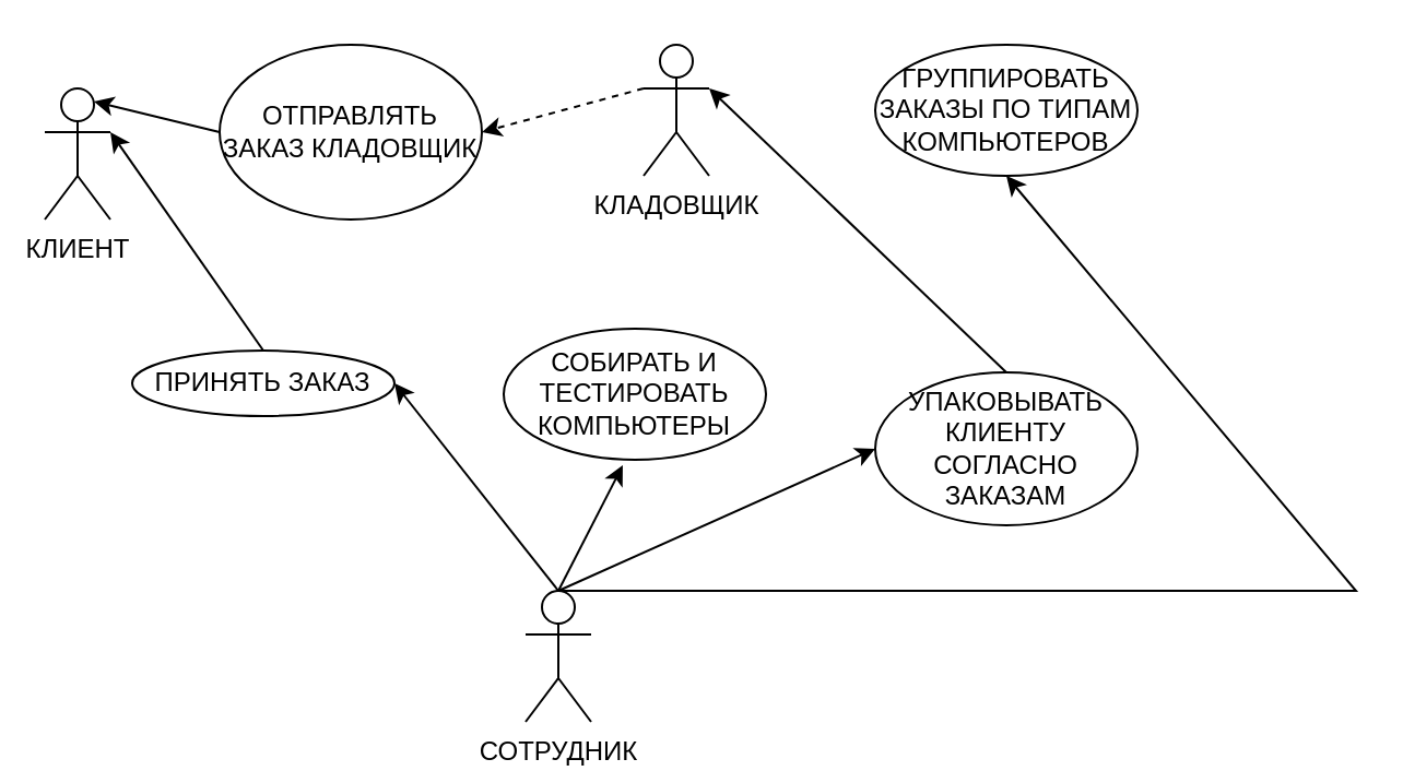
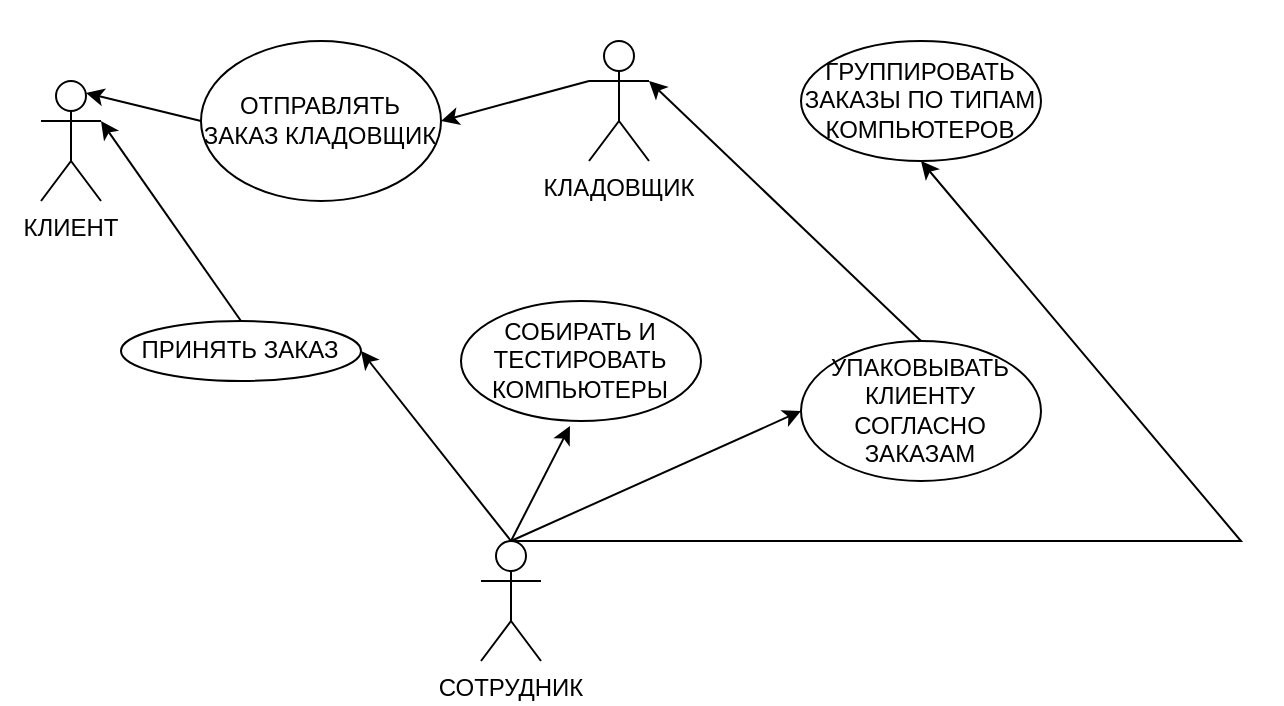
  <mxCell id="0" />
  <mxCell id="1" parent="0" />
  <mxCell id="2" value="КЛИЕНТ" style="shape=umlActor;verticalLabelPosition=bottom;verticalAlign=top;html=1;outlineConnect=0;" vertex="1" parent="1"><mxGeometry x="20" y="40" width="30" height="60" as="geometry" /></mxCell>
  <mxCell id="3" value="СОТРУДНИК" style="shape=umlActor;verticalLabelPosition=bottom;verticalAlign=top;html=1;outlineConnect=0;" vertex="1" parent="1"><mxGeometry x="240" y="270" width="30" height="60" as="geometry" /></mxCell>
  <mxCell id="4" value="КЛАДОВЩИК" style="shape=umlActor;verticalLabelPosition=bottom;verticalAlign=top;html=1;outlineConnect=0;" vertex="1" parent="1"><mxGeometry x="294" y="20" width="30" height="60" as="geometry" /></mxCell>
  <mxCell id="5" value="ПРИНЯТЬ ЗАКАЗ" style="ellipse;whiteSpace=wrap;html=1;" vertex="1" parent="1"><mxGeometry x="60" y="160" width="120" height="30" as="geometry" /></mxCell>
  <mxCell id="6" value="" style="endArrow=classic;html=1;rounded=0;entryX=1;entryY=0.5;entryDx=0;entryDy=0;exitX=0.5;exitY=0;exitDx=0;exitDy=0;exitPerimeter=0;" edge="1" parent="1" source="3" target="5"><mxGeometry width="50" height="50" relative="1" as="geometry"><mxPoint x="280" y="270" as="sourcePoint" /><mxPoint x="350" y="230" as="targetPoint" /></mxGeometry></mxCell>
  <mxCell id="7" value="" style="endArrow=classic;html=1;rounded=0;entryX=1;entryY=0.333;entryDx=0;entryDy=0;entryPerimeter=0;exitX=0.5;exitY=0;exitDx=0;exitDy=0;" edge="1" parent="1" source="5" target="2"><mxGeometry width="50" height="50" relative="1" as="geometry"><mxPoint x="300" y="280" as="sourcePoint" /><mxPoint x="350" y="230" as="targetPoint" /></mxGeometry></mxCell>
  <mxCell id="8" value="ГРУППИРОВАТЬ ЗАКАЗЫ ПО ТИПАМ КОМПЬЮТЕРОВ" style="ellipse;whiteSpace=wrap;html=1;" vertex="1" parent="1"><mxGeometry x="400" y="20" width="120" height="60" as="geometry" /></mxCell>
  <mxCell id="9" value="СОБИРАТЬ И ТЕСТИРОВАТЬ КОМПЬЮТЕРЫ" style="ellipse;whiteSpace=wrap;html=1;" vertex="1" parent="1"><mxGeometry x="230" y="150" width="120" height="60" as="geometry" /></mxCell>
  <mxCell id="10" value="УПАКОВЫВАТЬ КЛИЕНТУ СОГЛАСНО ЗАКАЗАМ" style="ellipse;whiteSpace=wrap;html=1;" vertex="1" parent="1"><mxGeometry x="400" y="170" width="120" height="70" as="geometry" /></mxCell>
  <mxCell id="11" value="" style="endArrow=classic;html=1;rounded=0;entryX=0.75;entryY=0.1;entryDx=0;entryDy=0;entryPerimeter=0;exitX=0;exitY=0.5;exitDx=0;exitDy=0;" edge="1" parent="1" source="16" target="2"><mxGeometry width="50" height="50" relative="1" as="geometry"><mxPoint x="140" y="50" as="sourcePoint" /><mxPoint x="350" y="180" as="targetPoint" /></mxGeometry></mxCell>
  <mxCell id="12" value="" style="endArrow=classic;html=1;rounded=0;entryX=0;entryY=0.5;entryDx=0;entryDy=0;exitX=0.5;exitY=0;exitDx=0;exitDy=0;exitPerimeter=0;" edge="1" parent="1" source="3" target="10"><mxGeometry width="50" height="50" relative="1" as="geometry"><mxPoint x="300" y="230" as="sourcePoint" /><mxPoint x="350" y="180" as="targetPoint" /></mxGeometry></mxCell>
  <mxCell id="13" value="" style="endArrow=classic;html=1;rounded=0;exitX=0.5;exitY=0;exitDx=0;exitDy=0;entryX=1;entryY=0.333;entryDx=0;entryDy=0;entryPerimeter=0;" edge="1" parent="1" source="10" target="4"><mxGeometry width="50" height="50" relative="1" as="geometry"><mxPoint x="304" y="150" as="sourcePoint" /><mxPoint x="360" y="100" as="targetPoint" /></mxGeometry></mxCell>
  <mxCell id="14" value="" style="endArrow=classic;html=1;rounded=0;exitX=0.5;exitY=0;exitDx=0;exitDy=0;exitPerimeter=0;entryX=0.5;entryY=1;entryDx=0;entryDy=0;" edge="1" parent="1" source="3" target="8"><mxGeometry width="50" height="50" relative="1" as="geometry"><mxPoint x="300" y="230" as="sourcePoint" /><mxPoint x="350" y="180" as="targetPoint" /><Array as="points"><mxPoint x="620" y="270" /></Array></mxGeometry></mxCell>
  <mxCell id="15" value="" style="endArrow=classic;html=1;rounded=0;entryX=0.454;entryY=1.042;entryDx=0;entryDy=0;entryPerimeter=0;exitX=0.5;exitY=0;exitDx=0;exitDy=0;exitPerimeter=0;" edge="1" parent="1" source="3" target="9"><mxGeometry width="50" height="50" relative="1" as="geometry"><mxPoint x="260" y="270" as="sourcePoint" /><mxPoint x="350" y="180" as="targetPoint" /></mxGeometry></mxCell>
  <mxCell id="16" value="ОТПРАВЛЯТЬ ЗАКАЗ КЛАДОВЩИК" style="ellipse;whiteSpace=wrap;html=1;" vertex="1" parent="1"><mxGeometry x="100" y="20" width="120" height="80" as="geometry" /></mxCell>
- <mxCell id="17" value="" style="endArrow=classic;html=1;rounded=0;entryX=1;entryY=0.5;entryDx=0;entryDy=0;exitX=0;exitY=0.333;exitDx=0;exitDy=0;exitPerimeter=0;dashed=1;" edge="1" parent="1" source="4" target="16"><mxGeometry width="50" height="50" relative="1" as="geometry"><mxPoint x="300" y="220" as="sourcePoint" /><mxPoint x="350" y="170" as="targetPoint" /></mxGeometry></mxCell>
+ <mxCell id="17" value="" style="endArrow=classic;html=1;rounded=0;entryX=1;entryY=0.5;entryDx=0;entryDy=0;exitX=0;exitY=0.333;exitDx=0;exitDy=0;exitPerimeter=0;" edge="1" parent="1" source="4" target="16"><mxGeometry width="50" height="50" relative="1" as="geometry"><mxPoint x="300" y="220" as="sourcePoint" /><mxPoint x="350" y="170" as="targetPoint" /></mxGeometry></mxCell>
